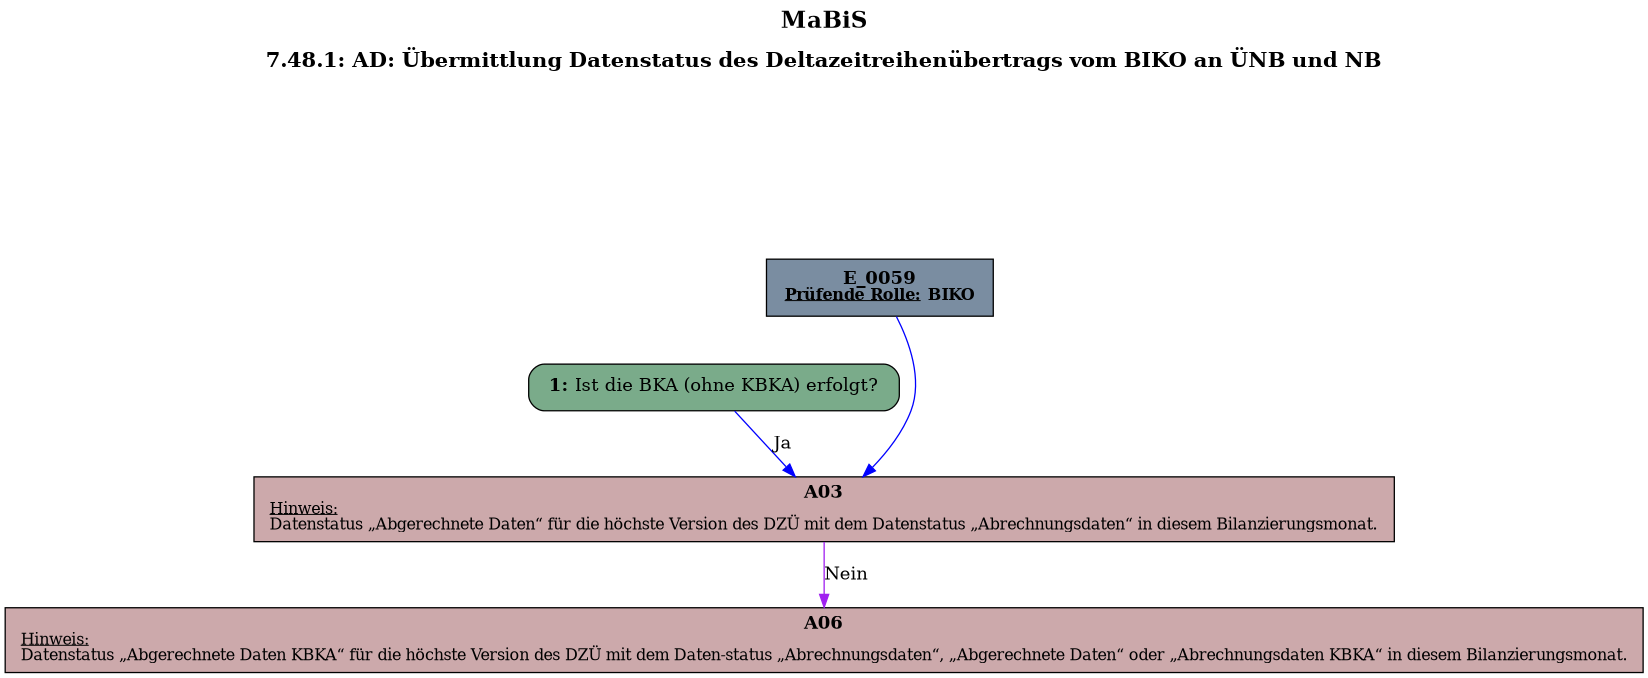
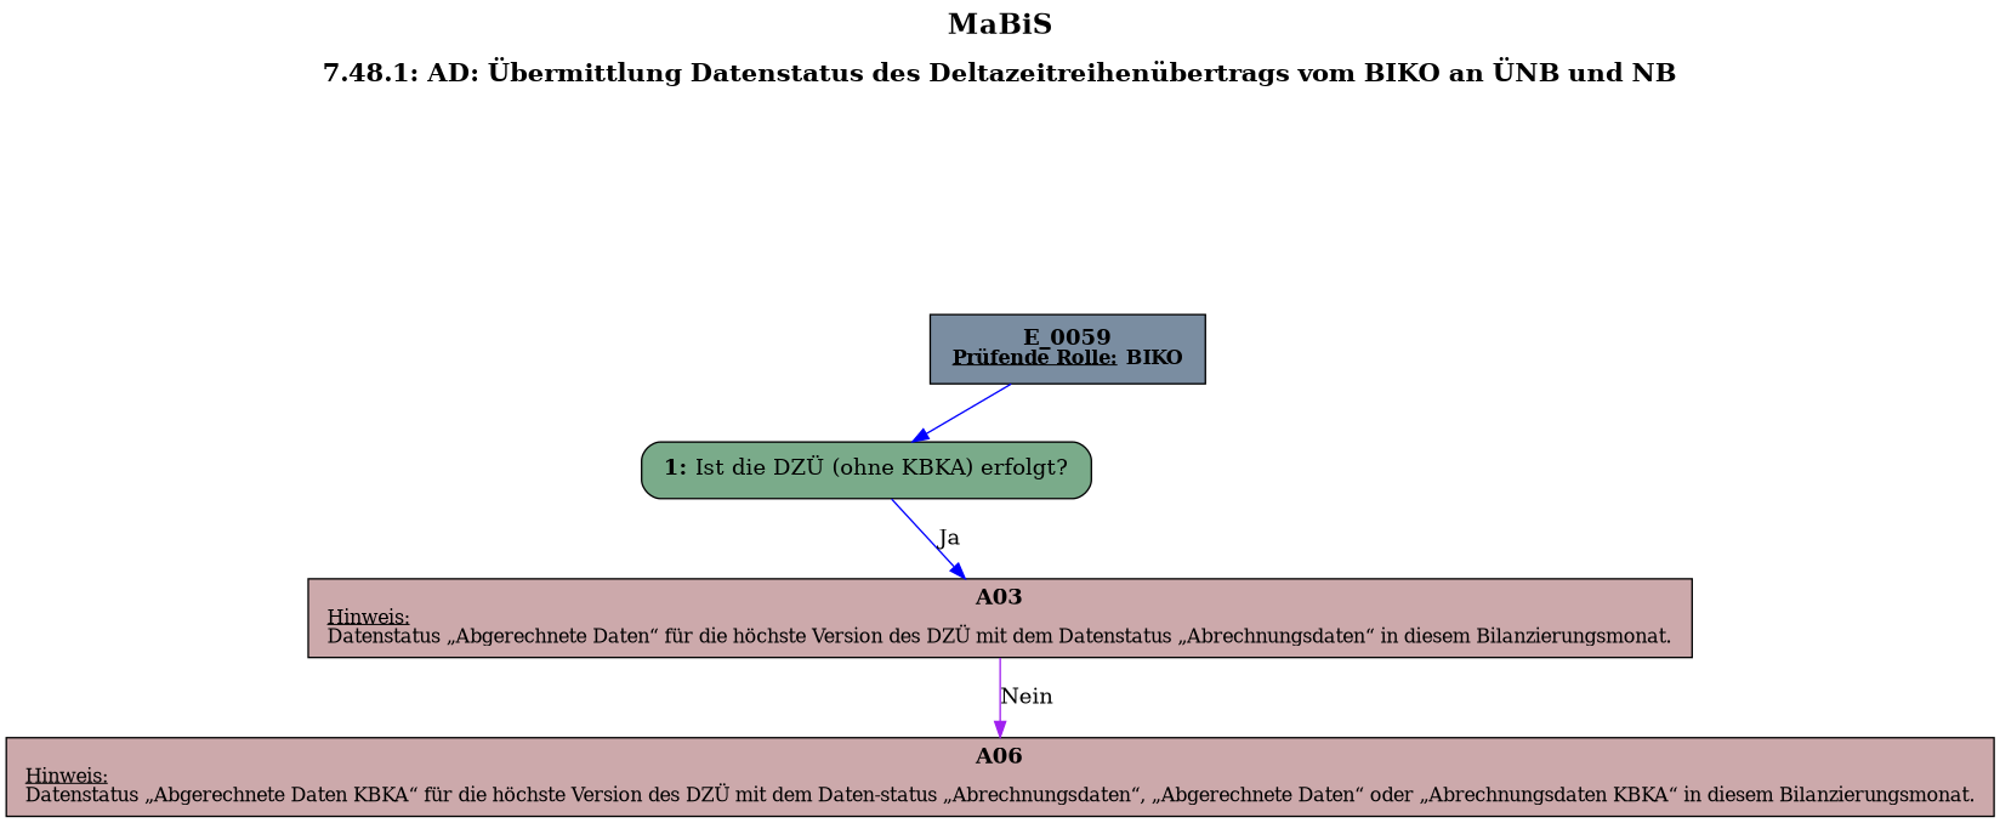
  digraph {
    label=<<B><FONT POINT-SIZE="18">MaBiS</FONT></B><BR/><BR/><B><FONT POINT-SIZE="16">7.48.1: AD: Übermittlung Datenstatus des Deltazeitreihenübertrags vom BIKO an ÜNB und NB</FONT></B><BR/><BR/><BR/><BR/>>
    labelloc=t
    node [fillcolor="#cca9ab" margin="0.2,0.12" shape=box style=filled]
    edge [color=blue]
    n1 [fillcolor="#7a8da1" label=<<B>E_0059</B><BR align="center"/><FONT point-size="12"><B><U>Prüfende Rolle:</U> BIKO</B></FONT><BR align="center"/>>]
-   n2 [fillcolor="#7aab8a" label=<<B>1: </B>Ist die BKA (ohne KBKA) erfolgt?<BR align="left"/>> style="filled,rounded"]
+   n2 [fillcolor="#7aab8a" label=<<B>1: </B>Ist die DZÜ (ohne KBKA) erfolgt?<BR align="left"/>> style="filled,rounded"]
    n3 [label=<<B>A03</B><BR align="center"/><FONT point-size="12"><U>Hinweis:</U><BR align="left"/>Datenstatus „Abgerechnete Daten“ für die höchste Version des DZÜ mit dem Datenstatus „Abrechnungsdaten“ in diesem Bilanzierungsmonat.<BR align="left"/></FONT>> margin="0.17,0.08"]
    n4 [label=<<B>A06</B><BR align="center"/><FONT point-size="12"><U>Hinweis:</U><BR align="left"/>Datenstatus „Abgerechnete Daten KBKA“ für die höchste Version des DZÜ mit dem Daten-status „Abrechnungsdaten“, „Abgerechnete Daten“ oder „Abrechnungsdaten KBKA“ in diesem Bilanzierungsmonat.<BR align="left"/></FONT>> margin="0.17,0.08"]
-   n1 -> n3
+   n1 -> n2
    n2 -> n3 [label=Ja]
    n3 -> n4 [color=purple label=Nein]
  }
